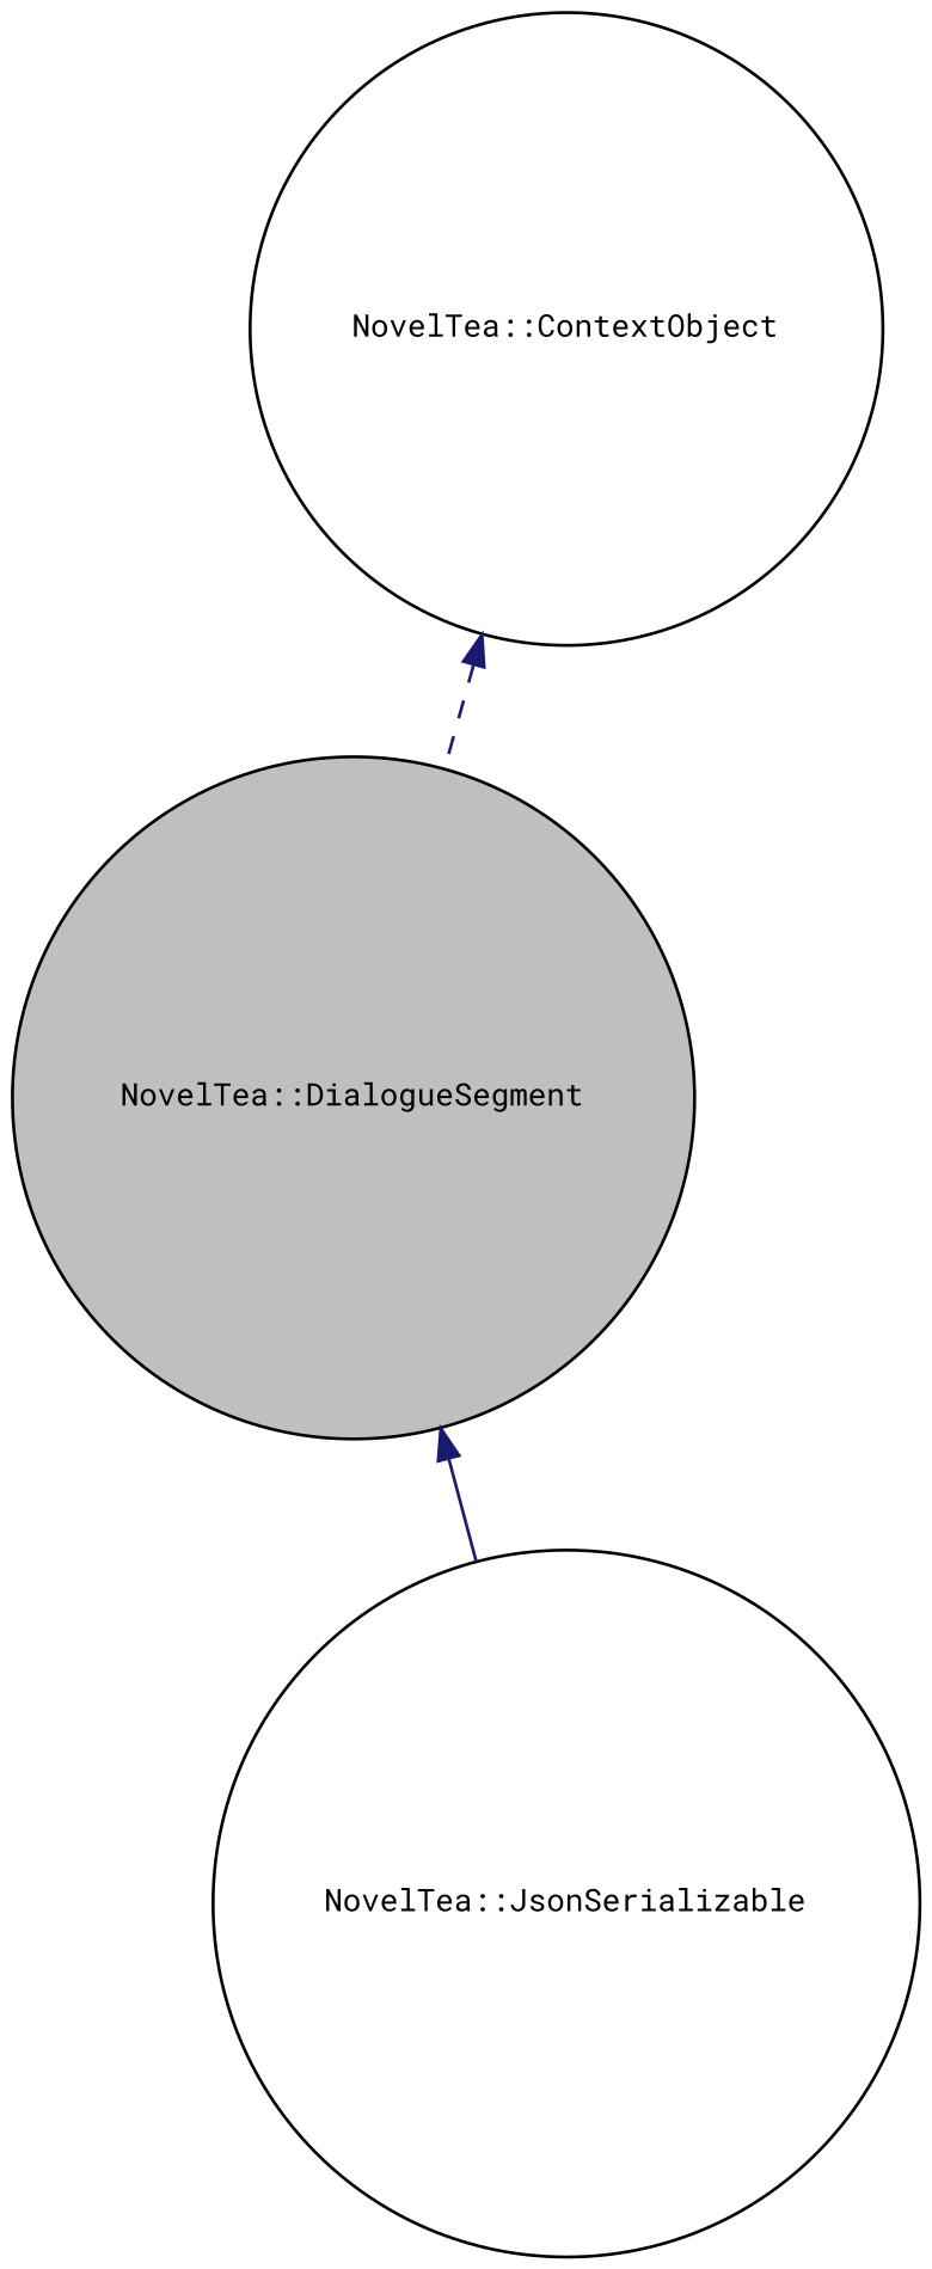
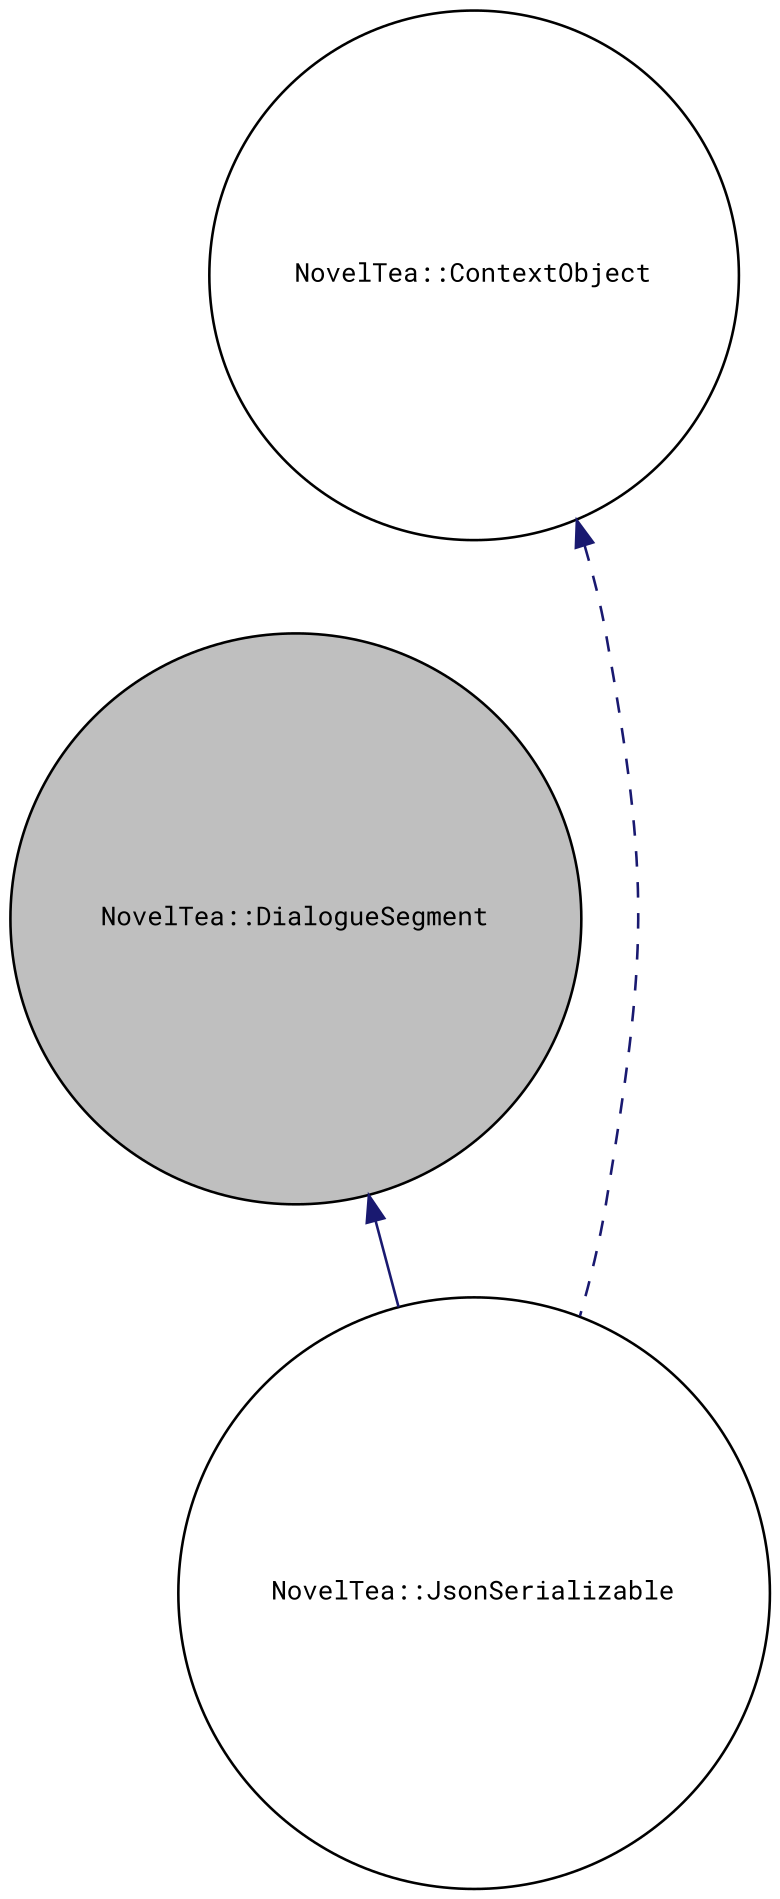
  digraph {
    fontname="Roboto Mono"
    node [color=black fontname="Roboto Mono" fontsize=10 shape=circle]
    edge [color=midnightblue dir=back fontname="Roboto Mono" fontsize=10 labelfontname=Helvetica labelfontsize=10]
    n1 [fillcolor=grey75 fontcolor=black height=0.2 label="NovelTea::DialogueSegment" style=filled width=0.4]
    n2 [height=0.2 label="NovelTea::JsonSerializable" width=0.4]
    n3 [height=0.2 label="NovelTea::ContextObject" width=0.4]
    n1 -> n2 [style=solid]
-   n3 -> n1 [style=dashed]
+   n3 -> n2 [style=dashed]
  }
